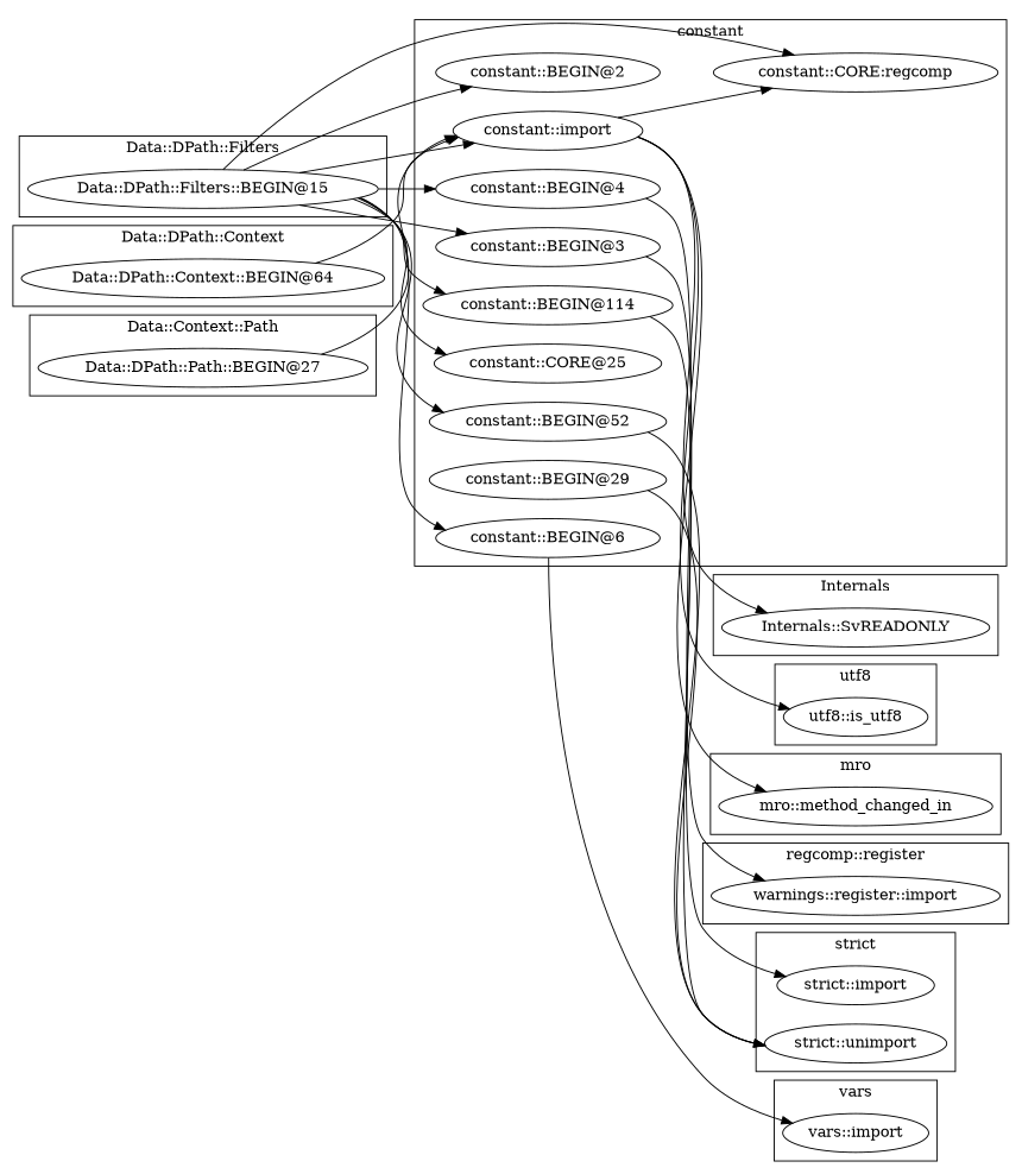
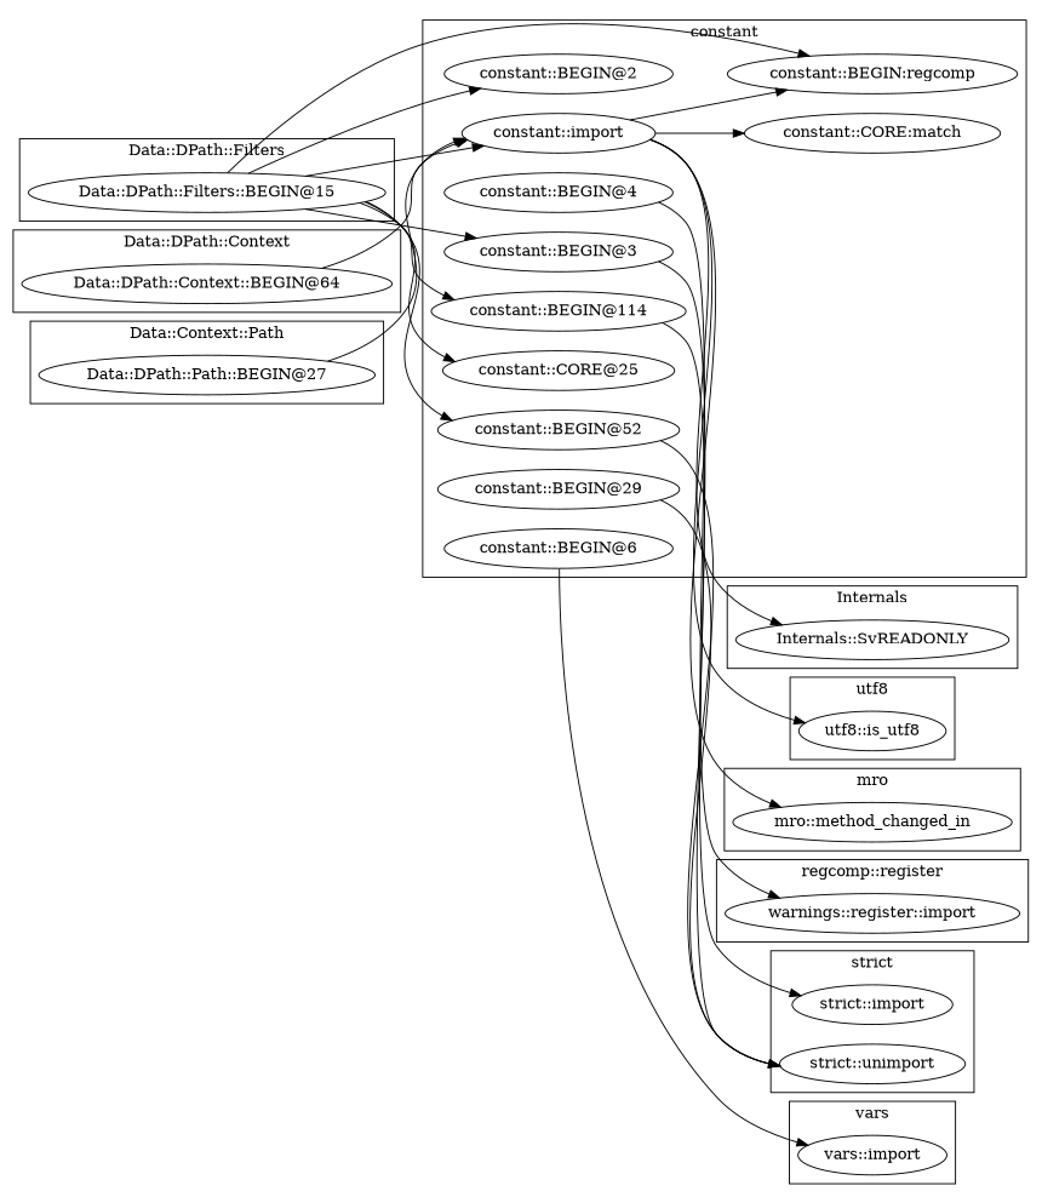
  digraph {
    rankdir=LR
    "Data::DPath::Filters::BEGIN@15"
    "Internals::SvREADONLY"
    "Data::DPath::Context::BEGIN@64"
    "vars::import"
    "Data::DPath::Path::BEGIN@27"
    "strict::import"
    "strict::unimport"
    "constant::import"
    "constant::BEGIN@4"
    "constant::BEGIN@3"
    "constant::BEGIN@114"
    n12 [label="constant::CORE@25"]
    "constant::BEGIN@29"
    "constant::BEGIN@52"
-   "constant::CORE:regcomp"
+   "constant::CORE:regcomp" [label="constant::BEGIN:regcomp"]
    "constant::BEGIN@2"
+   "constant::CORE:match"
    "constant::BEGIN@6"
    "utf8::is_utf8"
    "warnings::register::import"
    "mro::method_changed_in"
    subgraph cluster_1 {
      label="Data::DPath::Filters"
      "Data::DPath::Filters::BEGIN@15"
    }
    subgraph cluster_2 {
      label=Internals
      "Internals::SvREADONLY"
    }
    subgraph cluster_3 {
      label="Data::DPath::Context"
      "Data::DPath::Context::BEGIN@64"
    }
    subgraph cluster_4 {
      label=vars
      "vars::import"
    }
    subgraph cluster_5 {
      label="Data::Context::Path"
      "Data::DPath::Path::BEGIN@27"
    }
    subgraph cluster_6 {
      label="strict"
      "strict::import"
      "strict::unimport"
    }
    subgraph cluster_7 {
      label=constant
      "constant::import"
      "constant::BEGIN@4"
      "constant::BEGIN@3"
      "constant::BEGIN@114"
      n12
      "constant::BEGIN@29"
      "constant::BEGIN@52"
      "constant::CORE:regcomp"
      "constant::BEGIN@2"
+     "constant::CORE:match"
      "constant::BEGIN@6"
    }
    subgraph cluster_8 {
      label=utf8
      "utf8::is_utf8"
    }
    subgraph cluster_9 {
      label="regcomp::register"
      "warnings::register::import"
    }
    subgraph cluster_10 {
      label=mro
      "mro::method_changed_in"
    }
    "Data::DPath::Filters::BEGIN@15" -> "constant::import"
-   "Data::DPath::Filters::BEGIN@15" -> "constant::BEGIN@4"
    "Data::DPath::Filters::BEGIN@15" -> "constant::BEGIN@3"
    "Data::DPath::Filters::BEGIN@15" -> "constant::BEGIN@114"
    "Data::DPath::Filters::BEGIN@15" -> n12
    "Data::DPath::Filters::BEGIN@15" -> "constant::BEGIN@52"
    "Data::DPath::Filters::BEGIN@15" -> "constant::CORE:regcomp"
    "Data::DPath::Filters::BEGIN@15" -> "constant::BEGIN@2"
-   "Data::DPath::Filters::BEGIN@15" -> "constant::BEGIN@6"
    "Data::DPath::Context::BEGIN@64" -> "constant::import"
    "Data::DPath::Path::BEGIN@27" -> "constant::import"
    "constant::import" -> "Internals::SvREADONLY"
    "constant::import" -> "constant::CORE:regcomp"
+   "constant::import" -> "constant::CORE:match"
    "constant::import" -> "utf8::is_utf8"
    "constant::import" -> "mro::method_changed_in"
    "constant::BEGIN@4" -> "warnings::register::import"
    "constant::BEGIN@3" -> "strict::import"
    "constant::BEGIN@114" -> "strict::unimport"
    "constant::BEGIN@29" -> "strict::unimport"
    "constant::BEGIN@52" -> "strict::unimport"
    "constant::BEGIN@6" -> "vars::import"
  }
